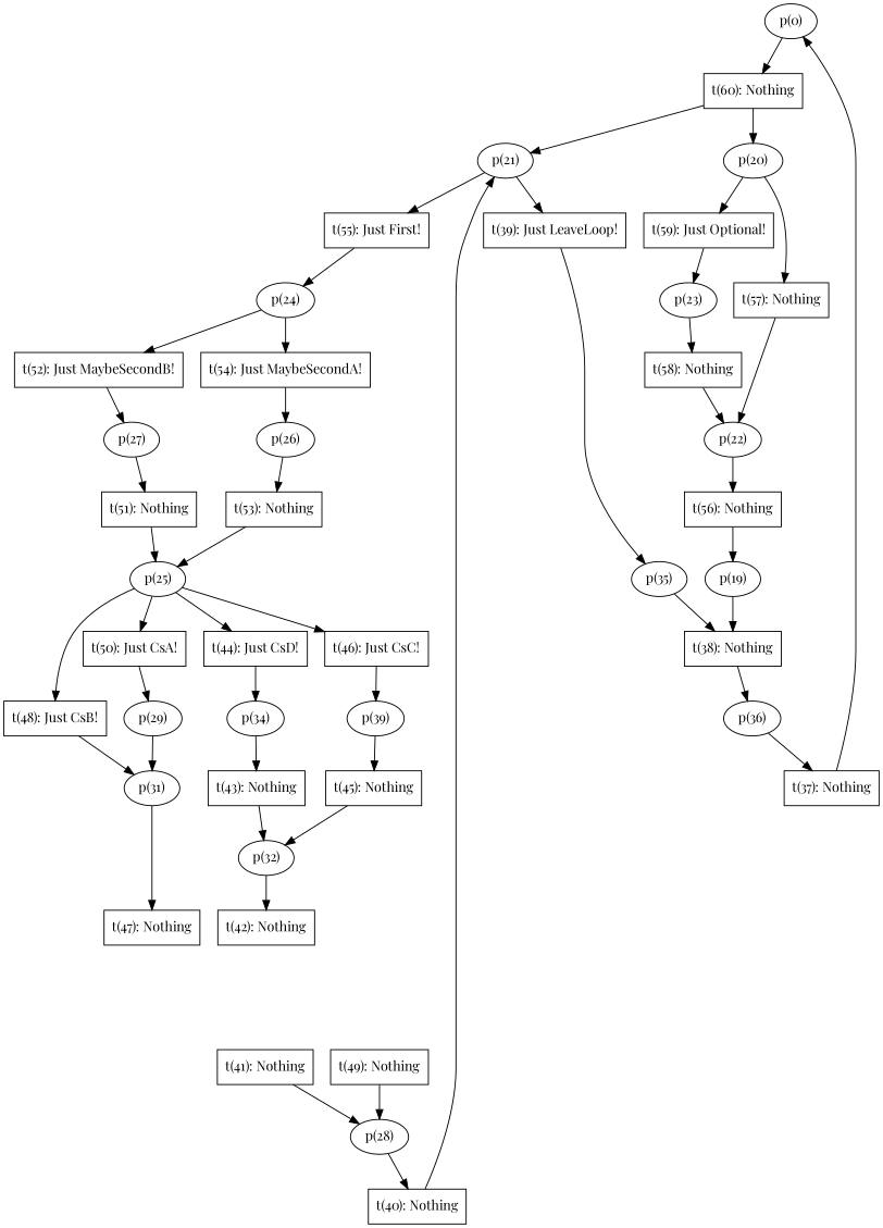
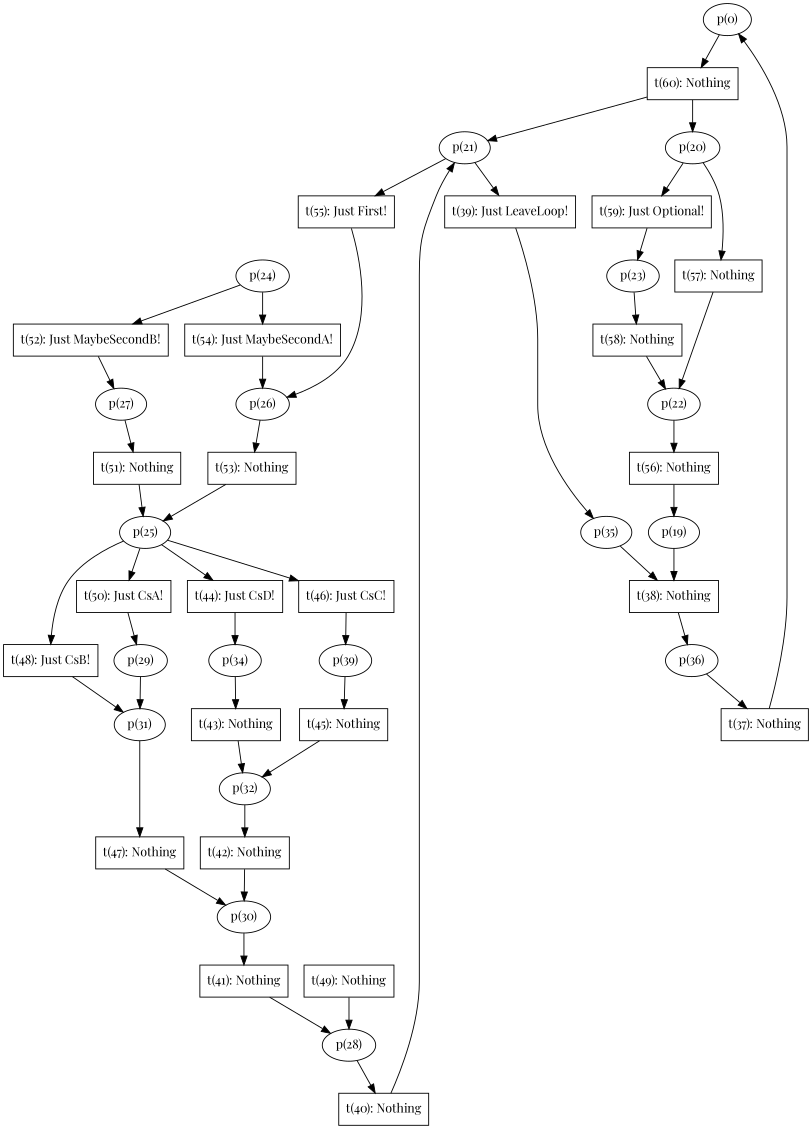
  digraph {
    fontname="Playfair Display"
    node [fontname="Playfair Display" shape=box]
    edge [fontname="Playfair Display"]
    n1 [label="p(0)" shape=""]
    n2 [label="t(60\): Nothing"]
    n3 [label="p(20)" shape=""]
    n4 [label="p(21)" shape=""]
    n5 [label="t(59\): Just Optional!"]
    n6 [label="t(57\): Nothing"]
    n7 [label="p(23)" shape=""]
    n8 [label="p(22)" shape=""]
    n9 [label="t(55\): Just First!"]
    n10 [label="t(39\): Just LeaveLoop!"]
    n11 [label="p(24)" shape=""]
    n12 [label="p(35)" shape=""]
    n13 [label="t(58\): Nothing"]
    n14 [label="t(56\): Nothing"]
    n15 [label="p(19)" shape=""]
    n16 [label="t(38\): Nothing"]
    n17 [label="p(36)" shape=""]
    n18 [label="t(54\): Just MaybeSecondA!"]
    n19 [label="t(52\): Just MaybeSecondB!"]
    n20 [label="p(26)" shape=""]
    n21 [label="p(27)" shape=""]
    n22 [label="t(53\): Nothing"]
    n23 [label="p(25)" shape=""]
    n24 [label="t(50\): Just CsA!"]
    n25 [label="t(48\): Just CsB!"]
    n26 [label="t(46\): Just CsC!"]
    n27 [label="t(44\): Just CsD!"]
    n28 [label="p(29)" shape=""]
    n29 [label="p(31)" shape=""]
    n30 [label="p(39)" shape=""]
    n31 [label="p(34)" shape=""]
    n32 [label="t(51\): Nothing"]
    n33 [label="t(49\): Nothing"]
    n34 [label="p(28)" shape=""]
    n35 [label="t(40\): Nothing"]
    n36 [label="t(47\): Nothing"]
+   n37 [label="p(30)" shape=""]
    n38 [label="t(41\): Nothing"]
    n39 [label="t(45\): Nothing"]
    n40 [label="p(32)" shape=""]
    n41 [label="t(42\): Nothing"]
    n42 [label="t(43\): Nothing"]
    n43 [label="t(37\): Nothing"]
    n1 -> n2
    n2 -> n3
    n2 -> n4
    n3 -> n5
    n3 -> n6
    n4 -> n9
    n4 -> n10
    n5 -> n7
    n6 -> n8
    n7 -> n13
    n8 -> n14
-   n9 -> n11
+   n9 -> n20
    n10 -> n12
    n11 -> n18
    n11 -> n19
    n12 -> n16
    n13 -> n8
    n14 -> n15
    n15 -> n16
    n16 -> n17
    n17 -> n43
    n18 -> n20
    n19 -> n21
    n20 -> n22
    n21 -> n32
    n22 -> n23
    n23 -> n24
    n23 -> n25
    n23 -> n26
    n23 -> n27
    n24 -> n28
    n25 -> n29
    n26 -> n30
    n27 -> n31
    n28 -> n29
    n29 -> n36
    n30 -> n39
    n31 -> n42
    n32 -> n23
    n33 -> n34
    n34 -> n35
    n35 -> n4
+   n36 -> n37
+   n37 -> n38
    n38 -> n34
    n39 -> n40
    n40 -> n41
+   n41 -> n37
    n42 -> n40
    n43 -> n1
  }
